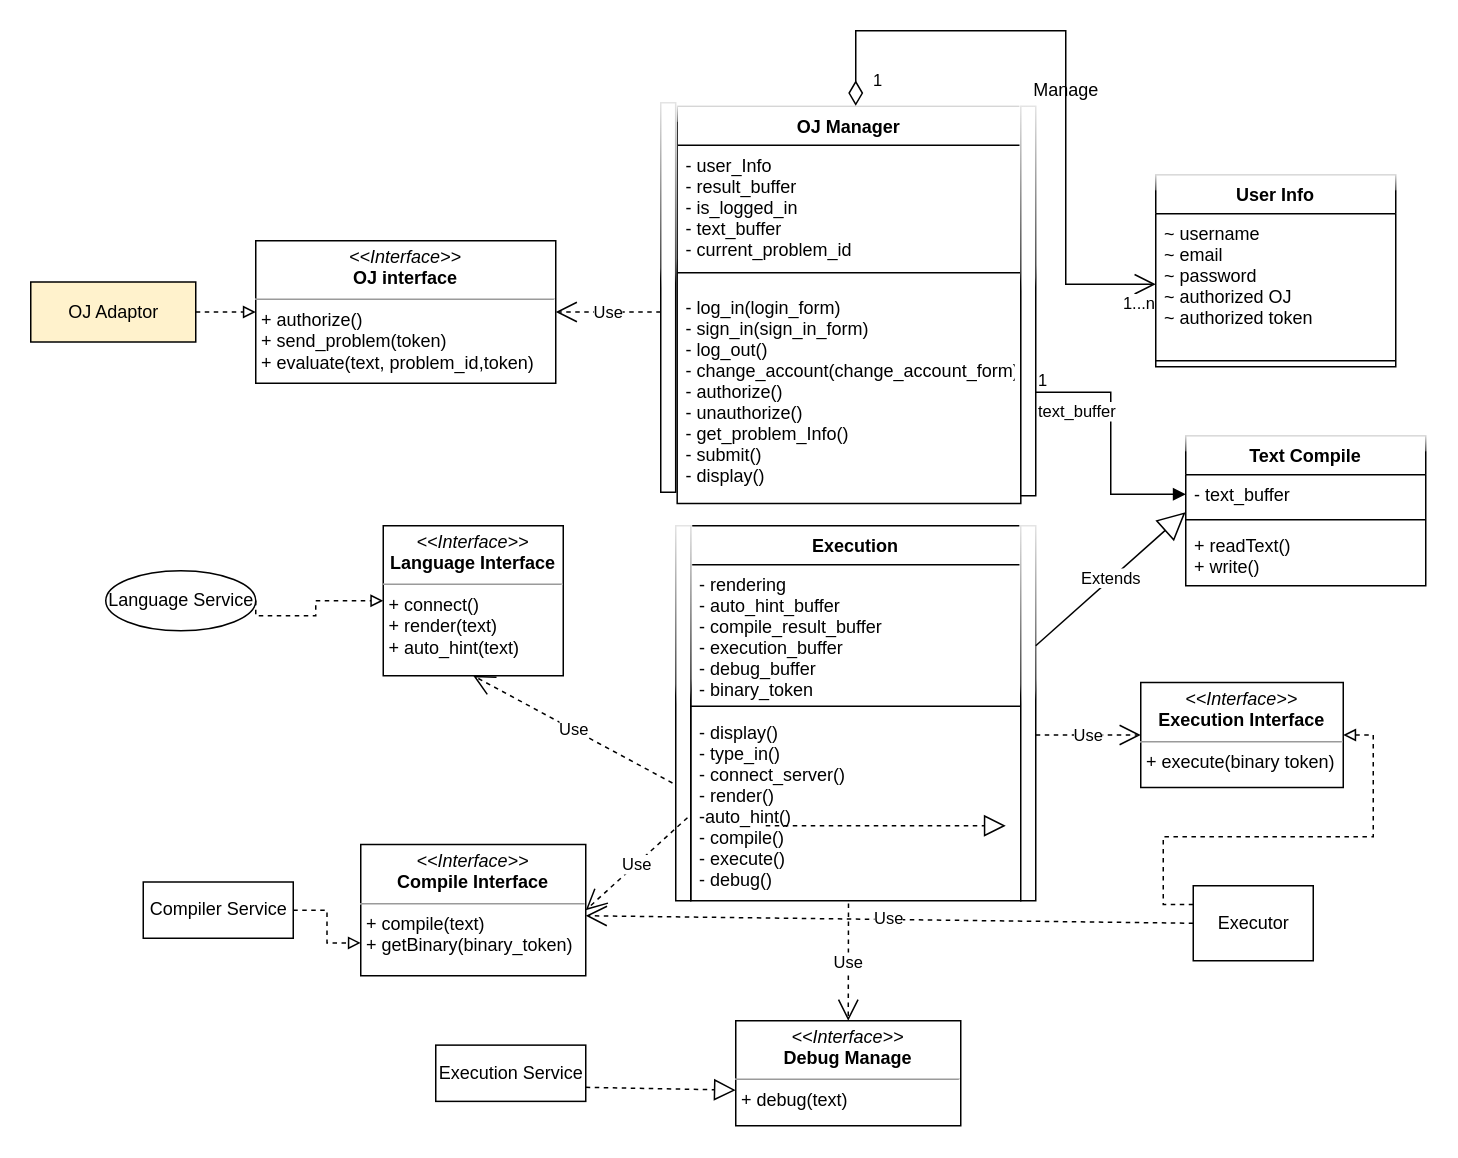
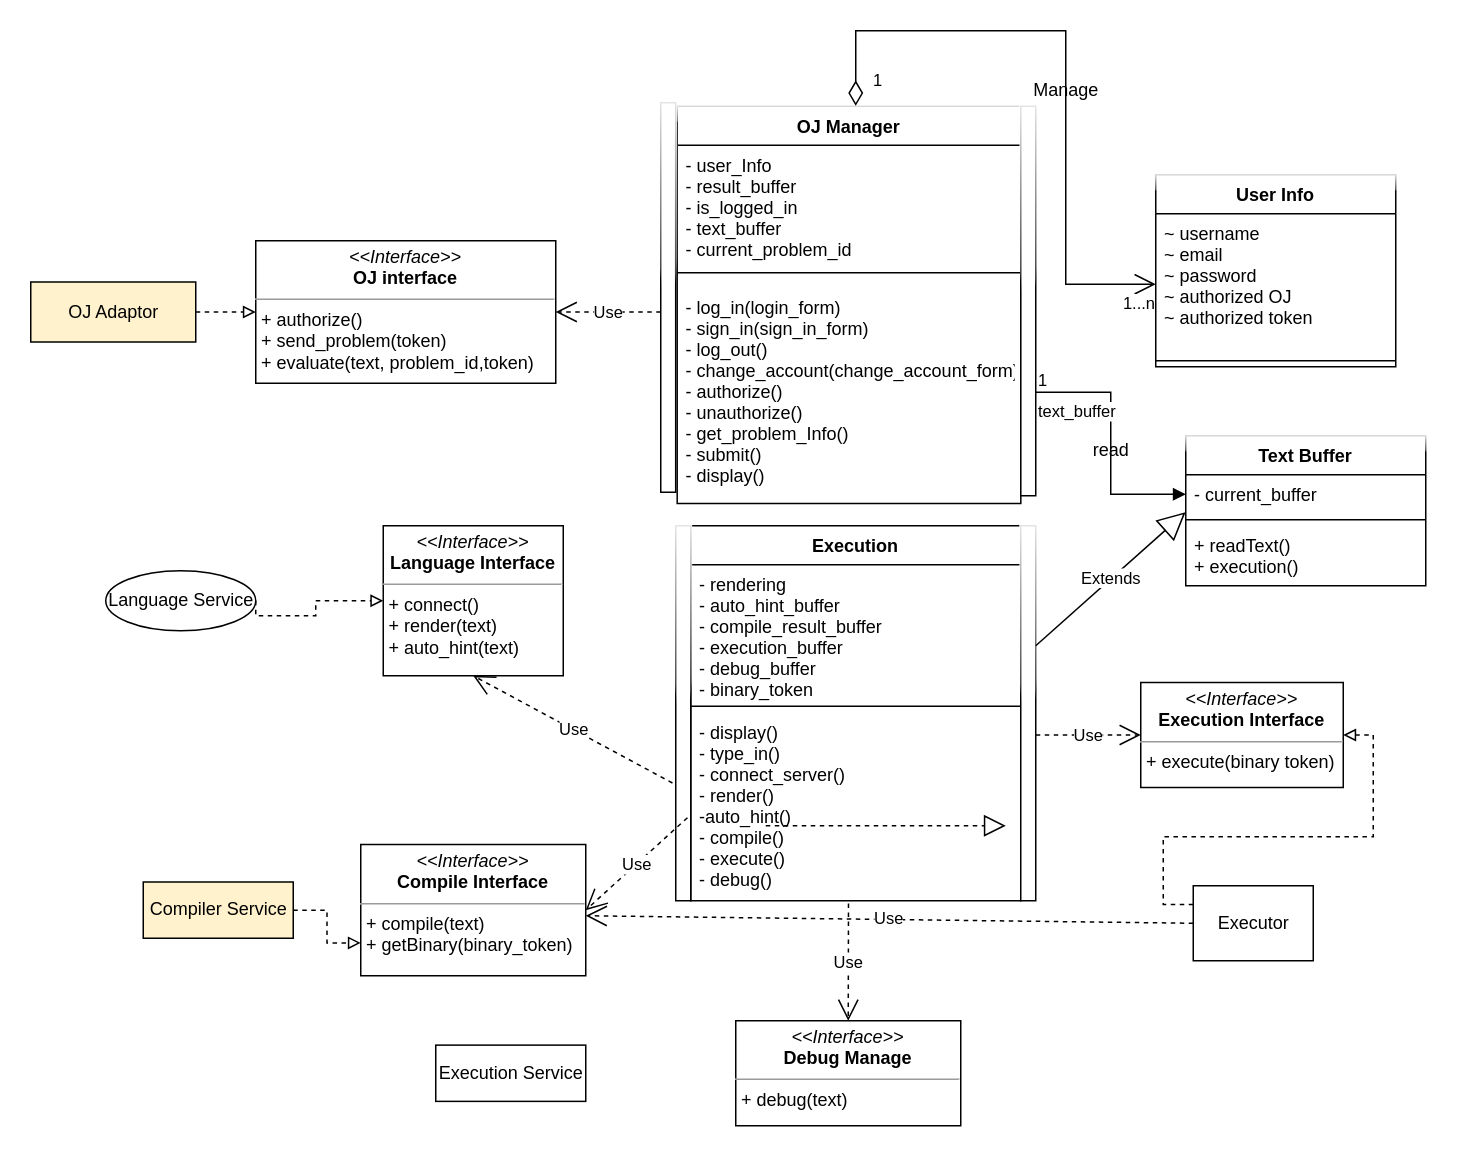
  <mxCell id="0" />
  <mxCell id="1" parent="0" />
  <mxCell id="2" style="edgeStyle=orthogonalEdgeStyle;rounded=0;orthogonalLoop=1;jettySize=auto;html=1;exitX=1;exitY=0.5;exitDx=0;exitDy=0;entryX=0;entryY=0.75;entryDx=0;entryDy=0;dashed=1;endArrow=block;endFill=0;" parent="1" source="3" target="12" edge="1"><mxGeometry relative="1" as="geometry" /></mxCell>
- <mxCell id="3" value="Compiler Service" style="html=1;" parent="1" vertex="1"><mxGeometry x="95" y="587.5" width="100" height="37.5" as="geometry" /></mxCell>
+ <mxCell id="3" value="Compiler Service" style="html=1;fillColor=#fff2cc;" parent="1" vertex="1"><mxGeometry x="95" y="587.5" width="100" height="37.5" as="geometry" /></mxCell>
  <mxCell id="4" style="edgeStyle=orthogonalEdgeStyle;rounded=0;orthogonalLoop=1;jettySize=auto;html=1;exitX=0;exitY=0.25;exitDx=0;exitDy=0;entryX=1;entryY=0.5;entryDx=0;entryDy=0;dashed=1;endArrow=block;endFill=0;" parent="1" source="5" target="11" edge="1"><mxGeometry relative="1" as="geometry" /></mxCell>
  <mxCell id="5" value="Executor" style="html=1;" parent="1" vertex="1"><mxGeometry x="795" y="590" width="80" height="50" as="geometry" /></mxCell>
  <mxCell id="6" style="edgeStyle=orthogonalEdgeStyle;rounded=0;orthogonalLoop=1;jettySize=auto;html=1;exitX=1;exitY=0.5;exitDx=0;exitDy=0;endArrow=block;endFill=0;dashed=1;entryX=0;entryY=0.5;entryDx=0;entryDy=0;" parent="1" source="7" target="10" edge="1"><mxGeometry relative="1" as="geometry"><mxPoint x="210" y="400" as="targetPoint" /><Array as="points"><mxPoint x="170" y="410" /><mxPoint x="210" y="410" /><mxPoint x="210" y="400" /></Array></mxGeometry></mxCell>
  <mxCell id="7" value="Language Service" style="ellipse;html=1;" parent="1" vertex="1"><mxGeometry x="70" y="380" width="100" height="40" as="geometry" /></mxCell>
  <mxCell id="8" style="edgeStyle=orthogonalEdgeStyle;rounded=0;orthogonalLoop=1;jettySize=auto;html=1;exitX=1;exitY=0.5;exitDx=0;exitDy=0;dashed=1;endArrow=block;endFill=0;" parent="1" source="9" target="13" edge="1"><mxGeometry relative="1" as="geometry" /></mxCell>
  <mxCell id="9" value="OJ Adaptor" style="html=1;fillColor=#fff2cc;" parent="1" vertex="1"><mxGeometry x="20" y="187.5" width="110" height="40" as="geometry" /></mxCell>
  <mxCell id="10" value="&lt;p style=&quot;margin: 0px ; margin-top: 4px ; text-align: center&quot;&gt;&lt;i&gt;&amp;lt;&amp;lt;Interface&amp;gt;&amp;gt;&lt;/i&gt;&lt;br&gt;&lt;b&gt;Language Interface&lt;/b&gt;&lt;/p&gt;&lt;hr size=&quot;1&quot;&gt;&lt;p style=&quot;margin: 0px ; margin-left: 4px&quot;&gt;+ connect()&lt;/p&gt;&lt;p style=&quot;margin: 0px ; margin-left: 4px&quot;&gt;+ render(text)&lt;/p&gt;&lt;p style=&quot;margin: 0px ; margin-left: 4px&quot;&gt;+ auto_hint(text)&lt;/p&gt;" style="verticalAlign=top;align=left;overflow=fill;fontSize=12;fontFamily=Helvetica;html=1;" parent="1" vertex="1"><mxGeometry x="255" y="350" width="120" height="100" as="geometry" /></mxCell>
  <mxCell id="11" value="&lt;p style=&quot;margin: 0px ; margin-top: 4px ; text-align: center&quot;&gt;&lt;i&gt;&amp;lt;&amp;lt;Interface&amp;gt;&amp;gt;&lt;/i&gt;&lt;br&gt;&lt;b&gt;Execution Interface&lt;/b&gt;&lt;/p&gt;&lt;hr size=&quot;1&quot;&gt;&lt;p style=&quot;margin: 0px ; margin-left: 4px&quot;&gt;+ execute(binary token)&lt;/p&gt;" style="verticalAlign=top;align=left;overflow=fill;fontSize=12;fontFamily=Helvetica;html=1;" parent="1" vertex="1"><mxGeometry x="760" y="454.5" width="135" height="70" as="geometry" /></mxCell>
  <mxCell id="12" value="&lt;p style=&quot;margin: 0px ; margin-top: 4px ; text-align: center&quot;&gt;&lt;i&gt;&amp;lt;&amp;lt;Interface&amp;gt;&amp;gt;&lt;/i&gt;&lt;br&gt;&lt;b&gt;Compile Interface&lt;/b&gt;&lt;/p&gt;&lt;hr size=&quot;1&quot;&gt;&lt;p style=&quot;margin: 0px ; margin-left: 4px&quot;&gt;+ compile(text)&lt;/p&gt;&lt;p style=&quot;margin: 0px ; margin-left: 4px&quot;&gt;+ getBinary(binary_token)&lt;/p&gt;" style="verticalAlign=top;align=left;overflow=fill;fontSize=12;fontFamily=Helvetica;html=1;" parent="1" vertex="1"><mxGeometry x="240" y="562.5" width="150" height="87.5" as="geometry" /></mxCell>
  <mxCell id="13" value="&lt;p style=&quot;margin: 0px ; margin-top: 4px ; text-align: center&quot;&gt;&lt;i&gt;&amp;lt;&amp;lt;Interface&amp;gt;&amp;gt;&lt;/i&gt;&lt;br&gt;&lt;b&gt;OJ interface&lt;/b&gt;&lt;/p&gt;&lt;hr size=&quot;1&quot;&gt;&lt;p style=&quot;margin: 0px ; margin-left: 4px&quot;&gt;+ authorize()&lt;/p&gt;&lt;p style=&quot;margin: 0px ; margin-left: 4px&quot;&gt;+ send_problem(token)&lt;/p&gt;&lt;p style=&quot;margin: 0px ; margin-left: 4px&quot;&gt;+ evaluate(text, problem_id,token)&lt;/p&gt;" style="verticalAlign=top;align=left;overflow=fill;fontSize=12;fontFamily=Helvetica;html=1;" parent="1" vertex="1"><mxGeometry x="170" y="160" width="200" height="95" as="geometry" /></mxCell>
  <mxCell id="14" value="User Info" style="swimlane;fontStyle=1;align=center;verticalAlign=top;childLayout=stackLayout;horizontal=1;startSize=26;horizontalStack=0;resizeParent=1;resizeParentMax=0;resizeLast=0;collapsible=1;marginBottom=0;glass=1;" parent="1" vertex="1"><mxGeometry x="770" y="116" width="160" height="128" as="geometry" /></mxCell>
  <mxCell id="15" value="~ username&#10;~ email&#10;~ password&#10;~ authorized OJ&#10;~ authorized token&#10;" style="text;strokeColor=none;fillColor=none;align=left;verticalAlign=top;spacingLeft=4;spacingRight=4;overflow=hidden;rotatable=0;points=[[0,0.5],[1,0.5]];portConstraint=eastwest;glass=1;" parent="14" vertex="1"><mxGeometry y="26" width="160" height="94" as="geometry" /></mxCell>
  <mxCell id="16" value="" style="line;strokeWidth=1;fillColor=none;align=left;verticalAlign=middle;spacingTop=-1;spacingLeft=3;spacingRight=3;rotatable=0;labelPosition=right;points=[];portConstraint=eastwest;glass=1;" parent="14" vertex="1"><mxGeometry y="120" width="160" height="8" as="geometry" /></mxCell>
  <mxCell id="17" value="" style="group" parent="1" vertex="1" connectable="0"><mxGeometry x="450" y="350" width="240" height="250" as="geometry" /></mxCell>
  <mxCell id="18" value="Execution" style="swimlane;fontStyle=1;align=center;verticalAlign=top;childLayout=stackLayout;horizontal=1;startSize=26;horizontalStack=0;resizeParent=1;resizeParentMax=0;resizeLast=0;collapsible=1;marginBottom=0;" parent="17" vertex="1"><mxGeometry x="10" width="220" height="250" as="geometry" /></mxCell>
  <mxCell id="19" value="- rendering&#10;- auto_hint_buffer&#10;- compile_result_buffer&#10;- execution_buffer&#10;- debug_buffer&#10;- binary_token" style="text;strokeColor=none;fillColor=none;align=left;verticalAlign=top;spacingLeft=4;spacingRight=4;overflow=hidden;rotatable=0;points=[[0,0.5],[1,0.5]];portConstraint=eastwest;" parent="18" vertex="1"><mxGeometry y="26" width="220" height="90" as="geometry" /></mxCell>
  <mxCell id="20" value="" style="line;strokeWidth=1;fillColor=none;align=left;verticalAlign=middle;spacingTop=-1;spacingLeft=3;spacingRight=3;rotatable=0;labelPosition=right;points=[];portConstraint=eastwest;" parent="18" vertex="1"><mxGeometry y="116" width="220" height="8.5" as="geometry" /></mxCell>
  <mxCell id="21" value="- display()&#10;- type_in()&#10;- connect_server()&#10;- render()&#10;-auto_hint()&#10;- compile()&#10;- execute()&#10;- debug()" style="text;strokeColor=none;fillColor=none;align=left;verticalAlign=top;spacingLeft=4;spacingRight=4;overflow=hidden;rotatable=0;points=[[0,0.5],[1,0.5]];portConstraint=eastwest;" parent="18" vertex="1"><mxGeometry y="124.5" width="220" height="125.5" as="geometry" /></mxCell>
  <mxCell id="22" value="" style="html=1;points=[];perimeter=orthogonalPerimeter;glass=1;verticalAlign=middle;" parent="17" vertex="1"><mxGeometry width="10" height="250" as="geometry" /></mxCell>
  <mxCell id="23" value="" style="html=1;points=[];perimeter=orthogonalPerimeter;glass=1;verticalAlign=middle;" parent="17" vertex="1"><mxGeometry x="230" width="10" height="250" as="geometry" /></mxCell>
  <mxCell id="24" value="" style="group" parent="1" vertex="1" connectable="0"><mxGeometry x="440" y="68" width="250" height="262" as="geometry" /></mxCell>
  <mxCell id="25" value="OJ Manager" style="swimlane;fontStyle=1;align=center;verticalAlign=top;childLayout=stackLayout;horizontal=1;startSize=26;horizontalStack=0;resizeParent=1;resizeParentMax=0;resizeLast=0;collapsible=1;marginBottom=0;glass=1;" parent="24" vertex="1"><mxGeometry x="10.96" y="2.339" width="229.08" height="264.846" as="geometry" /></mxCell>
  <mxCell id="26" value="- user_Info&#10;- result_buffer&#10;- is_logged_in&#10;- text_buffer &#10;- current_problem_id" style="text;strokeColor=none;fillColor=none;align=left;verticalAlign=top;spacingLeft=4;spacingRight=4;overflow=hidden;rotatable=0;points=[[0,0.5],[1,0.5]];portConstraint=eastwest;" parent="25" vertex="1"><mxGeometry y="26" width="229.08" height="80.367" as="geometry" /></mxCell>
  <mxCell id="27" value="" style="line;strokeWidth=1;fillColor=none;align=left;verticalAlign=middle;spacingTop=-1;spacingLeft=3;spacingRight=3;rotatable=0;labelPosition=right;points=[];portConstraint=eastwest;" parent="25" vertex="1"><mxGeometry y="106.367" width="229.08" height="9.357" as="geometry" /></mxCell>
  <mxCell id="28" value="- log_in(login_form)&#10;- sign_in(sign_in_form)&#10;- log_out()&#10;- change_account(change_account_form)&#10;- authorize()&#10;- unauthorize()&#10;- get_problem_Info()&#10;- submit()&#10;- display()" style="text;strokeColor=none;fillColor=none;align=left;verticalAlign=middle;spacingLeft=4;spacingRight=4;overflow=hidden;rotatable=0;points=[[0,0.5],[1,0.5]];portConstraint=eastwest;" parent="25" vertex="1"><mxGeometry y="115.725" width="229.08" height="149.122" as="geometry" /></mxCell>
  <mxCell id="29" value="" style="html=1;points=[];perimeter=orthogonalPerimeter;glass=1;verticalAlign=middle;" parent="24" vertex="1"><mxGeometry width="9.96" height="259.661" as="geometry" /></mxCell>
  <mxCell id="30" value="" style="html=1;points=[];perimeter=orthogonalPerimeter;glass=1;verticalAlign=middle;" parent="24" vertex="1"><mxGeometry x="240.04" y="2.339" width="9.96" height="259.661" as="geometry" /></mxCell>
  <mxCell id="31" value="" style="endArrow=open;html=1;endSize=12;startArrow=diamondThin;startSize=14;startFill=0;edgeStyle=orthogonalEdgeStyle;rounded=0;entryX=0;entryY=0.5;entryDx=0;entryDy=0;" parent="1" target="15" edge="1"><mxGeometry relative="1" as="geometry"><mxPoint y="70" as="sourcePoint" x="570" /><mxPoint x="400" y="330" as="targetPoint" /><Array as="points"><mxPoint y="20" x="570" /><mxPoint x="710" y="20" /><mxPoint x="710" y="189" /></Array></mxGeometry></mxCell>
  <mxCell id="32" value="1" style="edgeLabel;resizable=0;html=1;align=left;verticalAlign=top;glass=1;" parent="31" connectable="0" vertex="1"><mxGeometry x="-1" relative="1" as="geometry"><mxPoint x="10" y="-30" as="offset" /></mxGeometry></mxCell>
  <mxCell id="33" value="1...n" style="edgeLabel;resizable=0;html=1;align=right;verticalAlign=top;glass=1;" parent="31" connectable="0" vertex="1"><mxGeometry x="1" relative="1" as="geometry" /></mxCell>
- <mxCell id="34" value="Text Compile" style="swimlane;fontStyle=1;align=center;verticalAlign=top;childLayout=stackLayout;horizontal=1;startSize=26;horizontalStack=0;resizeParent=1;resizeParentMax=0;resizeLast=0;collapsible=1;marginBottom=0;glass=1;" parent="1" vertex="1"><mxGeometry x="790" y="290" width="160" height="100" as="geometry" /></mxCell>
- <mxCell id="35" value="- text_buffer" style="text;strokeColor=none;fillColor=none;align=left;verticalAlign=top;spacingLeft=4;spacingRight=4;overflow=hidden;rotatable=0;points=[[0,0.5],[1,0.5]];portConstraint=eastwest;glass=1;" parent="34" vertex="1"><mxGeometry y="26" width="160" height="26" as="geometry" /></mxCell>
+ <mxCell id="34" value="Text Buffer" style="swimlane;fontStyle=1;align=center;verticalAlign=top;childLayout=stackLayout;horizontal=1;startSize=26;horizontalStack=0;resizeParent=1;resizeParentMax=0;resizeLast=0;collapsible=1;marginBottom=0;glass=1;" parent="1" vertex="1"><mxGeometry x="790" y="290" width="160" height="100" as="geometry" /></mxCell>
+ <mxCell id="35" value="- current_buffer" style="text;strokeColor=none;fillColor=none;align=left;verticalAlign=top;spacingLeft=4;spacingRight=4;overflow=hidden;rotatable=0;points=[[0,0.5],[1,0.5]];portConstraint=eastwest;glass=1;" parent="34" vertex="1"><mxGeometry y="26" width="160" height="26" as="geometry" /></mxCell>
  <mxCell id="36" value="" style="line;strokeWidth=1;fillColor=none;align=left;verticalAlign=middle;spacingTop=-1;spacingLeft=3;spacingRight=3;rotatable=0;labelPosition=right;points=[];portConstraint=eastwest;glass=1;" parent="34" vertex="1"><mxGeometry y="52" width="160" height="8" as="geometry" /></mxCell>
- <mxCell id="37" value="+ readText()&#10;+ write()" style="text;strokeColor=none;fillColor=none;align=left;verticalAlign=top;spacingLeft=4;spacingRight=4;overflow=hidden;rotatable=0;points=[[0,0.5],[1,0.5]];portConstraint=eastwest;glass=1;" parent="34" vertex="1"><mxGeometry y="60" width="160" height="40" as="geometry" /></mxCell>
+ <mxCell id="37" value="+ readText()&#10;+ execution()" style="text;strokeColor=none;fillColor=none;align=left;verticalAlign=top;spacingLeft=4;spacingRight=4;overflow=hidden;rotatable=0;points=[[0,0.5],[1,0.5]];portConstraint=eastwest;glass=1;" parent="34" vertex="1"><mxGeometry y="60" width="160" height="40" as="geometry" /></mxCell>
  <mxCell id="38" value="Use" style="endArrow=open;endSize=12;dashed=1;html=1;rounded=0;entryX=0.5;entryY=1;entryDx=0;entryDy=0;exitX=-0.22;exitY=0.686;exitDx=0;exitDy=0;exitPerimeter=0;" parent="1" source="22" target="10" edge="1"><mxGeometry width="160" relative="1" as="geometry"><mxPoint x="145" y="510" as="sourcePoint" /><mxPoint x="305" y="510" as="targetPoint" /></mxGeometry></mxCell>
  <mxCell id="39" value="Use" style="endArrow=open;endSize=12;dashed=1;html=1;rounded=0;entryX=1;entryY=0.5;entryDx=0;entryDy=0;exitX=-0.22;exitY=0.686;exitDx=0;exitDy=0;exitPerimeter=0;" parent="1" target="12" edge="1"><mxGeometry width="160" relative="1" as="geometry"><mxPoint x="457.8" y="544.64" as="sourcePoint" /><mxPoint x="310" y="460" as="targetPoint" /><Array as="points" /></mxGeometry></mxCell>
  <mxCell id="40" value="Use" style="endArrow=open;endSize=12;dashed=1;html=1;rounded=0;exitX=0;exitY=0.5;exitDx=0;exitDy=0;" parent="1" source="5" edge="1"><mxGeometry width="160" relative="1" as="geometry"><mxPoint x="467.8" y="554.64" as="sourcePoint" /><mxPoint x="390" y="610" as="targetPoint" /><Array as="points" /></mxGeometry></mxCell>
  <mxCell id="41" value="Use" style="endArrow=open;endSize=12;dashed=1;html=1;rounded=0;entryX=0;entryY=0.5;entryDx=0;entryDy=0;" parent="1" source="23" target="11" edge="1"><mxGeometry width="160" relative="1" as="geometry"><mxPoint x="970" y="715" as="sourcePoint" /><mxPoint x="590" y="700" as="targetPoint" /><Array as="points" /></mxGeometry></mxCell>
  <mxCell id="42" value="Extends" style="endArrow=block;endSize=16;endFill=0;html=1;rounded=0;entryX=-0.001;entryY=0.962;entryDx=0;entryDy=0;entryPerimeter=0;" parent="1" target="35" edge="1"><mxGeometry width="160" relative="1" as="geometry"><mxPoint x="690" y="430" as="sourcePoint" /><mxPoint x="850" y="430" as="targetPoint" /></mxGeometry></mxCell>
  <mxCell id="43" value="text_buffer" style="endArrow=block;endFill=1;html=1;edgeStyle=orthogonalEdgeStyle;align=left;verticalAlign=top;rounded=0;entryX=0;entryY=0.5;entryDx=0;entryDy=0;" parent="1" target="35" edge="1"><mxGeometry x="-1" relative="1" as="geometry"><mxPoint x="690" y="261" as="sourcePoint" /><mxPoint x="840.04" y="260.625" as="targetPoint" /><Array as="points"><mxPoint x="740" y="261" /><mxPoint x="740" y="329" /></Array></mxGeometry></mxCell>
  <mxCell id="44" value="1" style="edgeLabel;resizable=0;html=1;align=left;verticalAlign=bottom;glass=1;" parent="43" connectable="0" vertex="1"><mxGeometry x="-1" relative="1" as="geometry" /></mxCell>
  <mxCell id="45" value="Use" style="endArrow=open;endSize=12;dashed=1;html=1;rounded=0;entryX=1;entryY=0.5;entryDx=0;entryDy=0;" parent="1" source="29" target="13" edge="1"><mxGeometry width="160" relative="1" as="geometry"><mxPoint x="472.8" y="319.64" as="sourcePoint" /><mxPoint x="340" y="255" as="targetPoint" /></mxGeometry></mxCell>
+ <mxCell id="46" value="read" style="text;html=1;align=center;verticalAlign=middle;resizable=0;points=[];autosize=1;strokeColor=none;fillColor=none;" parent="1" vertex="1"><mxGeometry x="720" y="290" width="40" height="20" as="geometry" /></mxCell>
  <mxCell id="47" value="Manage" style="text;html=1;align=center;verticalAlign=middle;resizable=0;points=[];autosize=1;strokeColor=none;fillColor=none;" parent="1" vertex="1"><mxGeometry x="680" y="50" width="60" height="20" as="geometry" /></mxCell>
  <mxCell id="48" value="Execution Service" style="html=1;" vertex="1" parent="1"><mxGeometry x="290" y="696.25" width="100" height="37.5" as="geometry" /></mxCell>
  <mxCell id="49" value="&lt;p style=&quot;margin: 0px ; margin-top: 4px ; text-align: center&quot;&gt;&lt;i&gt;&amp;lt;&amp;lt;Interface&amp;gt;&amp;gt;&lt;/i&gt;&lt;br&gt;&lt;b&gt;Debug Manage&lt;/b&gt;&lt;/p&gt;&lt;hr size=&quot;1&quot;&gt;&lt;p style=&quot;margin: 0px ; margin-left: 4px&quot;&gt;+ debug(text)&lt;/p&gt;&lt;p style=&quot;margin: 0px ; margin-left: 4px&quot;&gt;&lt;br&gt;&lt;/p&gt;" style="verticalAlign=top;align=left;overflow=fill;fontSize=12;fontFamily=Helvetica;html=1;" vertex="1" parent="1"><mxGeometry x="490" y="680" width="150" height="70" as="geometry" /></mxCell>
  <mxCell id="50" value="Use" style="endArrow=open;endSize=12;dashed=1;html=1;rounded=0;exitX=0.478;exitY=1.014;exitDx=0;exitDy=0;exitPerimeter=0;entryX=0.5;entryY=0;entryDx=0;entryDy=0;" edge="1" parent="1" source="21" target="49"><mxGeometry width="160" relative="1" as="geometry"><mxPoint x="540" y="630" as="sourcePoint" /><mxPoint x="700" y="630" as="targetPoint" /></mxGeometry></mxCell>
  <mxCell id="51" value="" style="endArrow=block;dashed=1;endFill=0;endSize=12;html=1;rounded=0;" edge="1" parent="1"><mxGeometry width="160" relative="1" as="geometry"><mxPoint x="510" y="550" as="sourcePoint" /><mxPoint x="670" y="550" as="targetPoint" /></mxGeometry></mxCell>
- <mxCell id="52" value="" style="endArrow=block;dashed=1;endFill=0;endSize=12;html=1;rounded=0;exitX=1;exitY=0.75;exitDx=0;exitDy=0;entryX=0;entryY=0.661;entryDx=0;entryDy=0;entryPerimeter=0;" edge="1" parent="1" source="48" target="49"><mxGeometry width="160" relative="1" as="geometry"><mxPoint x="370" y="730" as="sourcePoint" /><mxPoint x="530" y="730" as="targetPoint" /></mxGeometry></mxCell>
